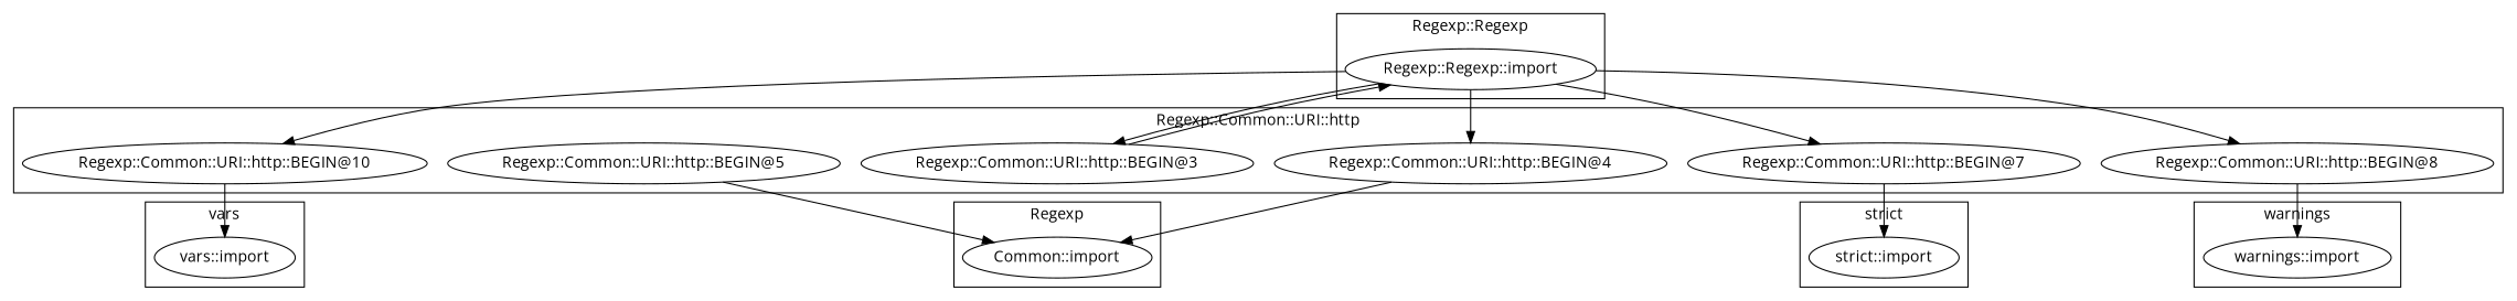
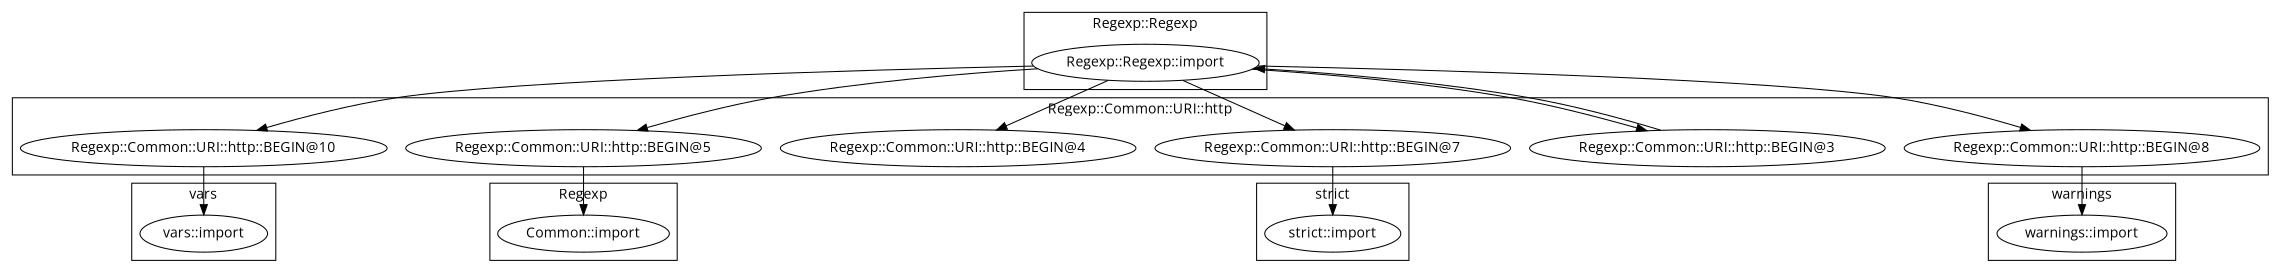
  digraph {
    fontname="Open Sans"
    node [fontname="Open Sans"]
    edge [fontname="Open Sans"]
    "Regexp::Common::URI::http::BEGIN@10"
    "Regexp::Common::URI::http::BEGIN@3"
    "Regexp::Common::URI::http::BEGIN@5"
    "Regexp::Common::URI::http::BEGIN@4"
    "Regexp::Common::URI::http::BEGIN@7"
    "Regexp::Common::URI::http::BEGIN@8"
    "warnings::import"
    "vars::import"
    "strict::import"
    n10 [label="Common::import"]
    n11 [label="Regexp::Regexp::import"]
    subgraph cluster_1 {
      label="Regexp::Common::URI::http"
      "Regexp::Common::URI::http::BEGIN@10"
      "Regexp::Common::URI::http::BEGIN@3"
      "Regexp::Common::URI::http::BEGIN@5"
      "Regexp::Common::URI::http::BEGIN@4"
      "Regexp::Common::URI::http::BEGIN@7"
      "Regexp::Common::URI::http::BEGIN@8"
    }
    subgraph cluster_2 {
      label=warnings
      "warnings::import"
    }
    subgraph cluster_3 {
      label=vars
      "vars::import"
    }
    subgraph cluster_4 {
      label="strict"
      "strict::import"
    }
    subgraph cluster_5 {
      label=Regexp
      n10
    }
    subgraph cluster_6 {
      label="Regexp::Regexp"
      n11
    }
    "Regexp::Common::URI::http::BEGIN@10" -> "vars::import"
    "Regexp::Common::URI::http::BEGIN@3" -> n11
    "Regexp::Common::URI::http::BEGIN@5" -> n10
-   "Regexp::Common::URI::http::BEGIN@4" -> n10
    "Regexp::Common::URI::http::BEGIN@7" -> "strict::import"
    "Regexp::Common::URI::http::BEGIN@8" -> "warnings::import"
    n11 -> "Regexp::Common::URI::http::BEGIN@10"
    n11 -> "Regexp::Common::URI::http::BEGIN@3"
+   n11 -> "Regexp::Common::URI::http::BEGIN@5"
    n11 -> "Regexp::Common::URI::http::BEGIN@4"
    n11 -> "Regexp::Common::URI::http::BEGIN@7"
    n11 -> "Regexp::Common::URI::http::BEGIN@8"
  }
